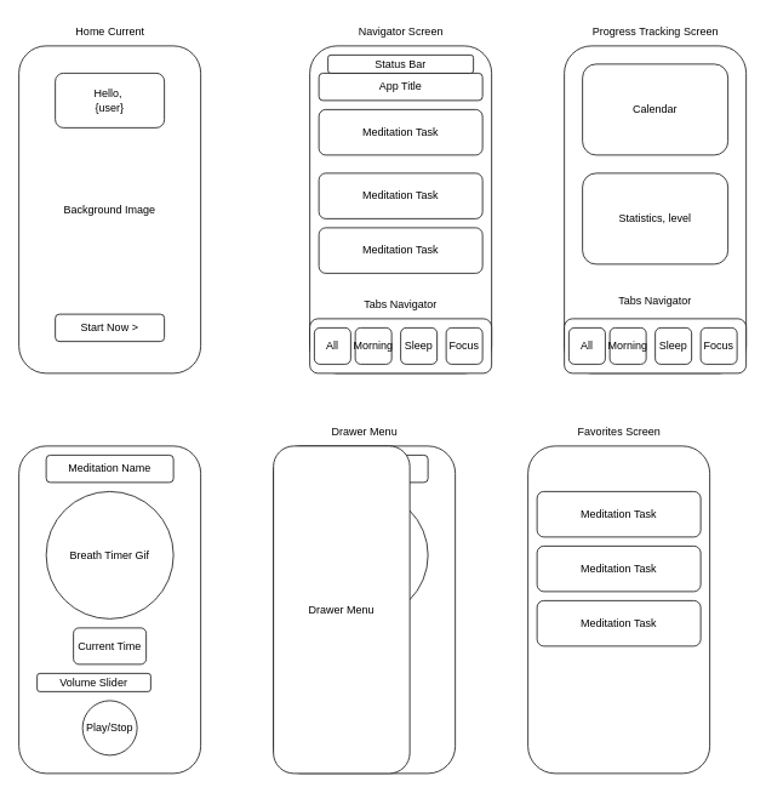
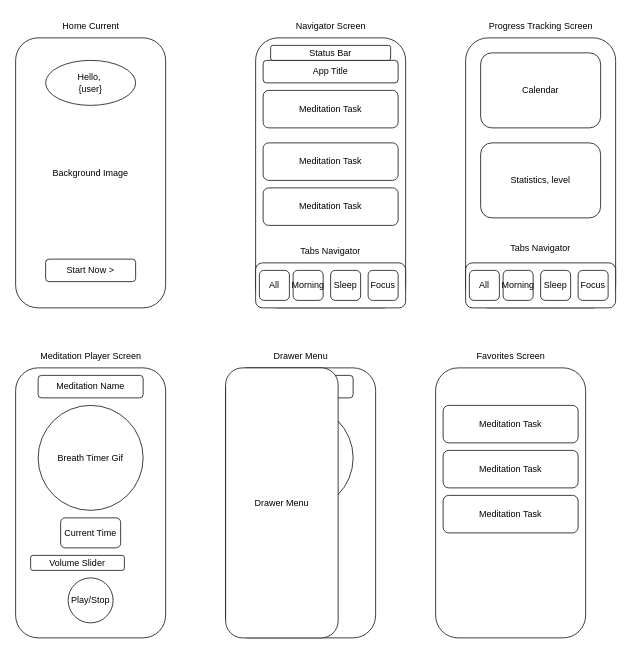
  <mxCell id="0" />
  <mxCell id="1" parent="0" />
  <mxCell id="2" value="" style="rounded=1;whiteSpace=wrap;html=1;" vertex="1" parent="1"><mxGeometry x="340" y="50" width="200" height="360" as="geometry" /></mxCell>
  <mxCell id="3" value="Background Image" style="rounded=1;whiteSpace=wrap;html=1;" vertex="1" parent="1"><mxGeometry x="20" y="50" width="200" height="360" as="geometry" /></mxCell>
  <mxCell id="4" value="Home Current" style="text;html=1;align=center;verticalAlign=middle;resizable=0;points=[];autosize=1;strokeColor=none;fillColor=none;" vertex="1" parent="1"><mxGeometry x="70" y="20" width="100" height="30" as="geometry" /></mxCell>
  <mxCell id="5" value="App Title" style="rounded=1;whiteSpace=wrap;html=1;" vertex="1" parent="1"><mxGeometry x="350" y="80" width="180" height="30" as="geometry" /></mxCell>
  <mxCell id="6" value="Status Bar" style="rounded=1;whiteSpace=wrap;html=1;" vertex="1" parent="1"><mxGeometry x="360" y="60" width="160" height="20" as="geometry" /></mxCell>
  <mxCell id="7" value="" style="rounded=1;whiteSpace=wrap;html=1;" vertex="1" parent="1"><mxGeometry x="20" y="490" width="200" height="360" as="geometry" /></mxCell>
  <mxCell id="8" value="" style="rounded=1;whiteSpace=wrap;html=1;" vertex="1" parent="1"><mxGeometry x="580" y="490" width="200" height="360" as="geometry" /></mxCell>
  <mxCell id="9" value="Meditation Task" style="rounded=1;whiteSpace=wrap;html=1;" vertex="1" parent="1"><mxGeometry x="350" y="120" width="180" height="50" as="geometry" /></mxCell>
  <mxCell id="10" value="Meditation Task" style="rounded=1;whiteSpace=wrap;html=1;" vertex="1" parent="1"><mxGeometry x="350" y="190" width="180" height="50" as="geometry" /></mxCell>
  <mxCell id="11" value="Meditation Task" style="rounded=1;whiteSpace=wrap;html=1;" vertex="1" parent="1"><mxGeometry x="350" y="250" width="180" height="50" as="geometry" /></mxCell>
  <mxCell id="12" value="" style="rounded=1;whiteSpace=wrap;html=1;" vertex="1" parent="1"><mxGeometry x="340" y="350" width="200" height="60" as="geometry" /></mxCell>
  <mxCell id="13" value="Tabs Navigator" style="text;html=1;align=center;verticalAlign=middle;whiteSpace=wrap;rounded=0;" vertex="1" parent="1"><mxGeometry x="385" y="320" width="110" height="30" as="geometry" /></mxCell>
  <mxCell id="14" value="All" style="rounded=1;whiteSpace=wrap;html=1;" vertex="1" parent="1"><mxGeometry x="345" y="360" width="40" height="40" as="geometry" /></mxCell>
  <mxCell id="15" value="Morning" style="rounded=1;whiteSpace=wrap;html=1;" vertex="1" parent="1"><mxGeometry x="390" y="360" width="40" height="40" as="geometry" /></mxCell>
  <mxCell id="16" value="Sleep" style="rounded=1;whiteSpace=wrap;html=1;" vertex="1" parent="1"><mxGeometry x="440" y="360" width="40" height="40" as="geometry" /></mxCell>
  <mxCell id="17" value="Focus" style="rounded=1;whiteSpace=wrap;html=1;" vertex="1" parent="1"><mxGeometry x="490" y="360" width="40" height="40" as="geometry" /></mxCell>
  <mxCell id="18" value="Navigator Screen" style="text;html=1;align=center;verticalAlign=middle;resizable=0;points=[];autosize=1;strokeColor=none;fillColor=none;" vertex="1" parent="1"><mxGeometry x="375" y="20" width="130" height="30" as="geometry" /></mxCell>
- <mxCell id="19" value="Hello,&amp;nbsp;&lt;div&gt;{user}&lt;/div&gt;" style="rounded=1;whiteSpace=wrap;html=1;align=center;" vertex="1" parent="1"><mxGeometry x="60" y="80" width="120" height="60" as="geometry" /></mxCell>
+ <mxCell id="19" value="Hello,&amp;nbsp;&lt;div&gt;{user}&lt;/div&gt;" style="ellipse;whiteSpace=wrap;html=1;align=center;" vertex="1" parent="1"><mxGeometry x="60" y="80" width="120" height="60" as="geometry" /></mxCell>
  <mxCell id="20" value="Start Now &amp;gt;" style="rounded=1;whiteSpace=wrap;html=1;" vertex="1" parent="1"><mxGeometry x="60" y="345" width="120" height="30" as="geometry" /></mxCell>
+ <mxCell id="21" value="Meditation Player Screen" style="text;html=1;align=center;verticalAlign=middle;resizable=0;points=[];autosize=1;strokeColor=none;fillColor=none;" vertex="1" parent="1"><mxGeometry x="40" y="460" width="160" height="30" as="geometry" /></mxCell>
  <mxCell id="22" value="Breath Timer Gif" style="ellipse;whiteSpace=wrap;html=1;aspect=fixed;" vertex="1" parent="1"><mxGeometry x="50" y="540" width="140" height="140" as="geometry" /></mxCell>
  <mxCell id="23" value="Meditation Name" style="rounded=1;whiteSpace=wrap;html=1;" vertex="1" parent="1"><mxGeometry x="50" y="500" width="140" height="30" as="geometry" /></mxCell>
  <mxCell id="24" value="Play/Stop" style="ellipse;whiteSpace=wrap;html=1;aspect=fixed;" vertex="1" parent="1"><mxGeometry x="90" y="770" width="60" height="60" as="geometry" /></mxCell>
  <mxCell id="25" value="Current Time" style="rounded=1;whiteSpace=wrap;html=1;" vertex="1" parent="1"><mxGeometry x="80" y="690" width="80" height="40" as="geometry" /></mxCell>
  <mxCell id="26" value="" style="rounded=1;whiteSpace=wrap;html=1;" vertex="1" parent="1"><mxGeometry x="300" y="490" width="200" height="360" as="geometry" /></mxCell>
  <mxCell id="27" value="Drawer Menu" style="text;html=1;align=center;verticalAlign=middle;resizable=0;points=[];autosize=1;strokeColor=none;fillColor=none;" vertex="1" parent="1"><mxGeometry x="350" y="460" width="100" height="30" as="geometry" /></mxCell>
  <mxCell id="28" value="Breath Timer Gif" style="ellipse;whiteSpace=wrap;html=1;aspect=fixed;" vertex="1" parent="1"><mxGeometry x="330" y="540" width="140" height="140" as="geometry" /></mxCell>
  <mxCell id="29" value="Meditation Name" style="rounded=1;whiteSpace=wrap;html=1;" vertex="1" parent="1"><mxGeometry x="330" y="500" width="140" height="30" as="geometry" /></mxCell>
  <mxCell id="30" value="Play/Stop" style="ellipse;whiteSpace=wrap;html=1;aspect=fixed;" vertex="1" parent="1"><mxGeometry x="370" y="760" width="60" height="60" as="geometry" /></mxCell>
  <mxCell id="31" value="Current Time" style="rounded=1;whiteSpace=wrap;html=1;" vertex="1" parent="1"><mxGeometry x="360" y="700" width="80" height="40" as="geometry" /></mxCell>
  <mxCell id="32" value="Drawer Menu" style="rounded=1;whiteSpace=wrap;html=1;" vertex="1" parent="1"><mxGeometry x="300" y="490" width="150" height="360" as="geometry" /></mxCell>
  <mxCell id="33" value="Favorites Screen" style="text;html=1;align=center;verticalAlign=middle;resizable=0;points=[];autosize=1;strokeColor=none;fillColor=none;" vertex="1" parent="1"><mxGeometry x="625" y="460" width="110" height="30" as="geometry" /></mxCell>
  <mxCell id="34" value="Meditation Task" style="rounded=1;whiteSpace=wrap;html=1;" vertex="1" parent="1"><mxGeometry x="590" y="540" width="180" height="50" as="geometry" /></mxCell>
  <mxCell id="35" value="Meditation Task" style="rounded=1;whiteSpace=wrap;html=1;" vertex="1" parent="1"><mxGeometry x="590" y="600" width="180" height="50" as="geometry" /></mxCell>
  <mxCell id="36" value="Meditation Task" style="rounded=1;whiteSpace=wrap;html=1;" vertex="1" parent="1"><mxGeometry x="590" y="660" width="180" height="50" as="geometry" /></mxCell>
  <mxCell id="37" value="Volume Slider" style="rounded=1;whiteSpace=wrap;html=1;" vertex="1" parent="1"><mxGeometry x="40" y="740" width="125" height="20" as="geometry" /></mxCell>
  <mxCell id="38" value="" style="rounded=1;whiteSpace=wrap;html=1;" vertex="1" parent="1"><mxGeometry x="620" y="50" width="200" height="360" as="geometry" /></mxCell>
  <mxCell id="39" value="Progress Tracking Screen" style="text;html=1;align=center;verticalAlign=middle;resizable=0;points=[];autosize=1;strokeColor=none;fillColor=none;" vertex="1" parent="1"><mxGeometry x="640" y="20" width="160" height="30" as="geometry" /></mxCell>
  <mxCell id="40" value="Calendar" style="rounded=1;whiteSpace=wrap;html=1;" vertex="1" parent="1"><mxGeometry x="640" y="70" width="160" height="100" as="geometry" /></mxCell>
  <mxCell id="41" value="Statistics, level" style="rounded=1;whiteSpace=wrap;html=1;" vertex="1" parent="1"><mxGeometry x="640" y="190" width="160" height="100" as="geometry" /></mxCell>
  <mxCell id="42" value="" style="rounded=1;whiteSpace=wrap;html=1;" vertex="1" parent="1"><mxGeometry x="620" y="350" width="200" height="60" as="geometry" /></mxCell>
  <mxCell id="43" value="Tabs Navigator" style="text;html=1;align=center;verticalAlign=middle;whiteSpace=wrap;rounded=0;" vertex="1" parent="1"><mxGeometry x="665" y="320" width="110" height="20" as="geometry" /></mxCell>
  <mxCell id="44" value="All" style="rounded=1;whiteSpace=wrap;html=1;" vertex="1" parent="1"><mxGeometry x="625" y="360" width="40" height="40" as="geometry" /></mxCell>
  <mxCell id="45" value="Morning" style="rounded=1;whiteSpace=wrap;html=1;" vertex="1" parent="1"><mxGeometry x="670" y="360" width="40" height="40" as="geometry" /></mxCell>
  <mxCell id="46" value="Sleep" style="rounded=1;whiteSpace=wrap;html=1;" vertex="1" parent="1"><mxGeometry x="720" y="360" width="40" height="40" as="geometry" /></mxCell>
  <mxCell id="47" value="Focus" style="rounded=1;whiteSpace=wrap;html=1;" vertex="1" parent="1"><mxGeometry x="770" y="360" width="40" height="40" as="geometry" /></mxCell>
